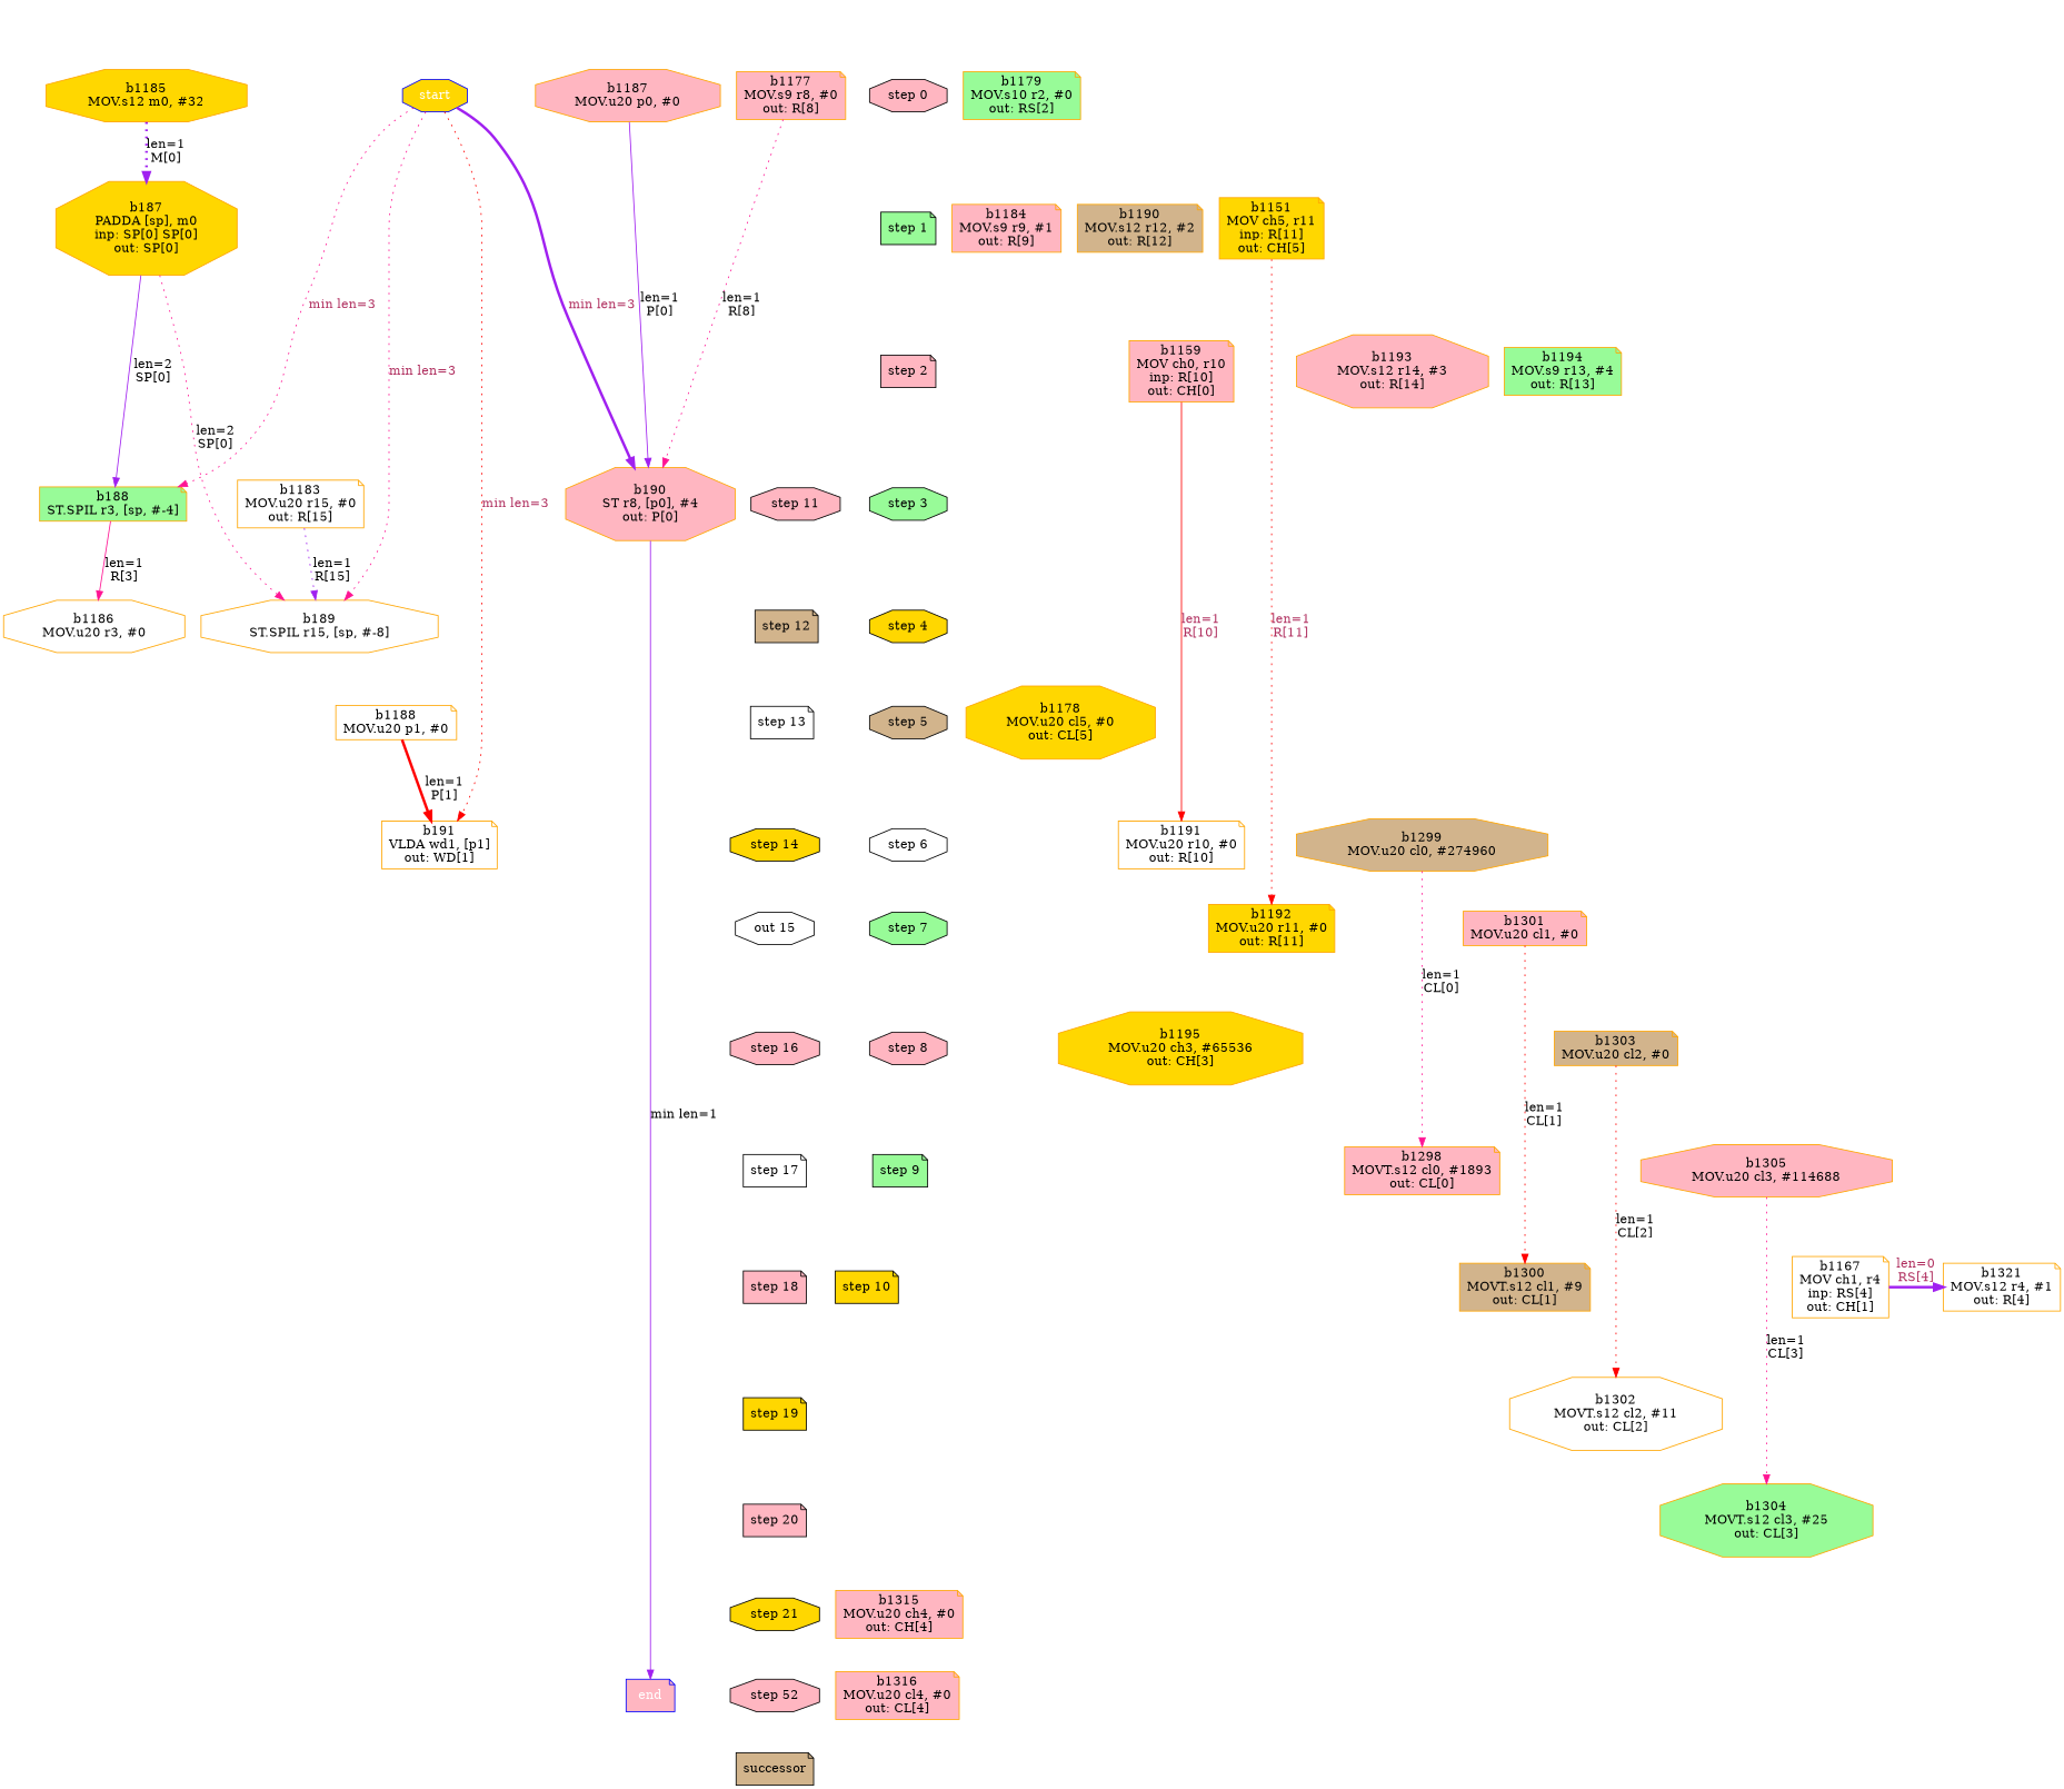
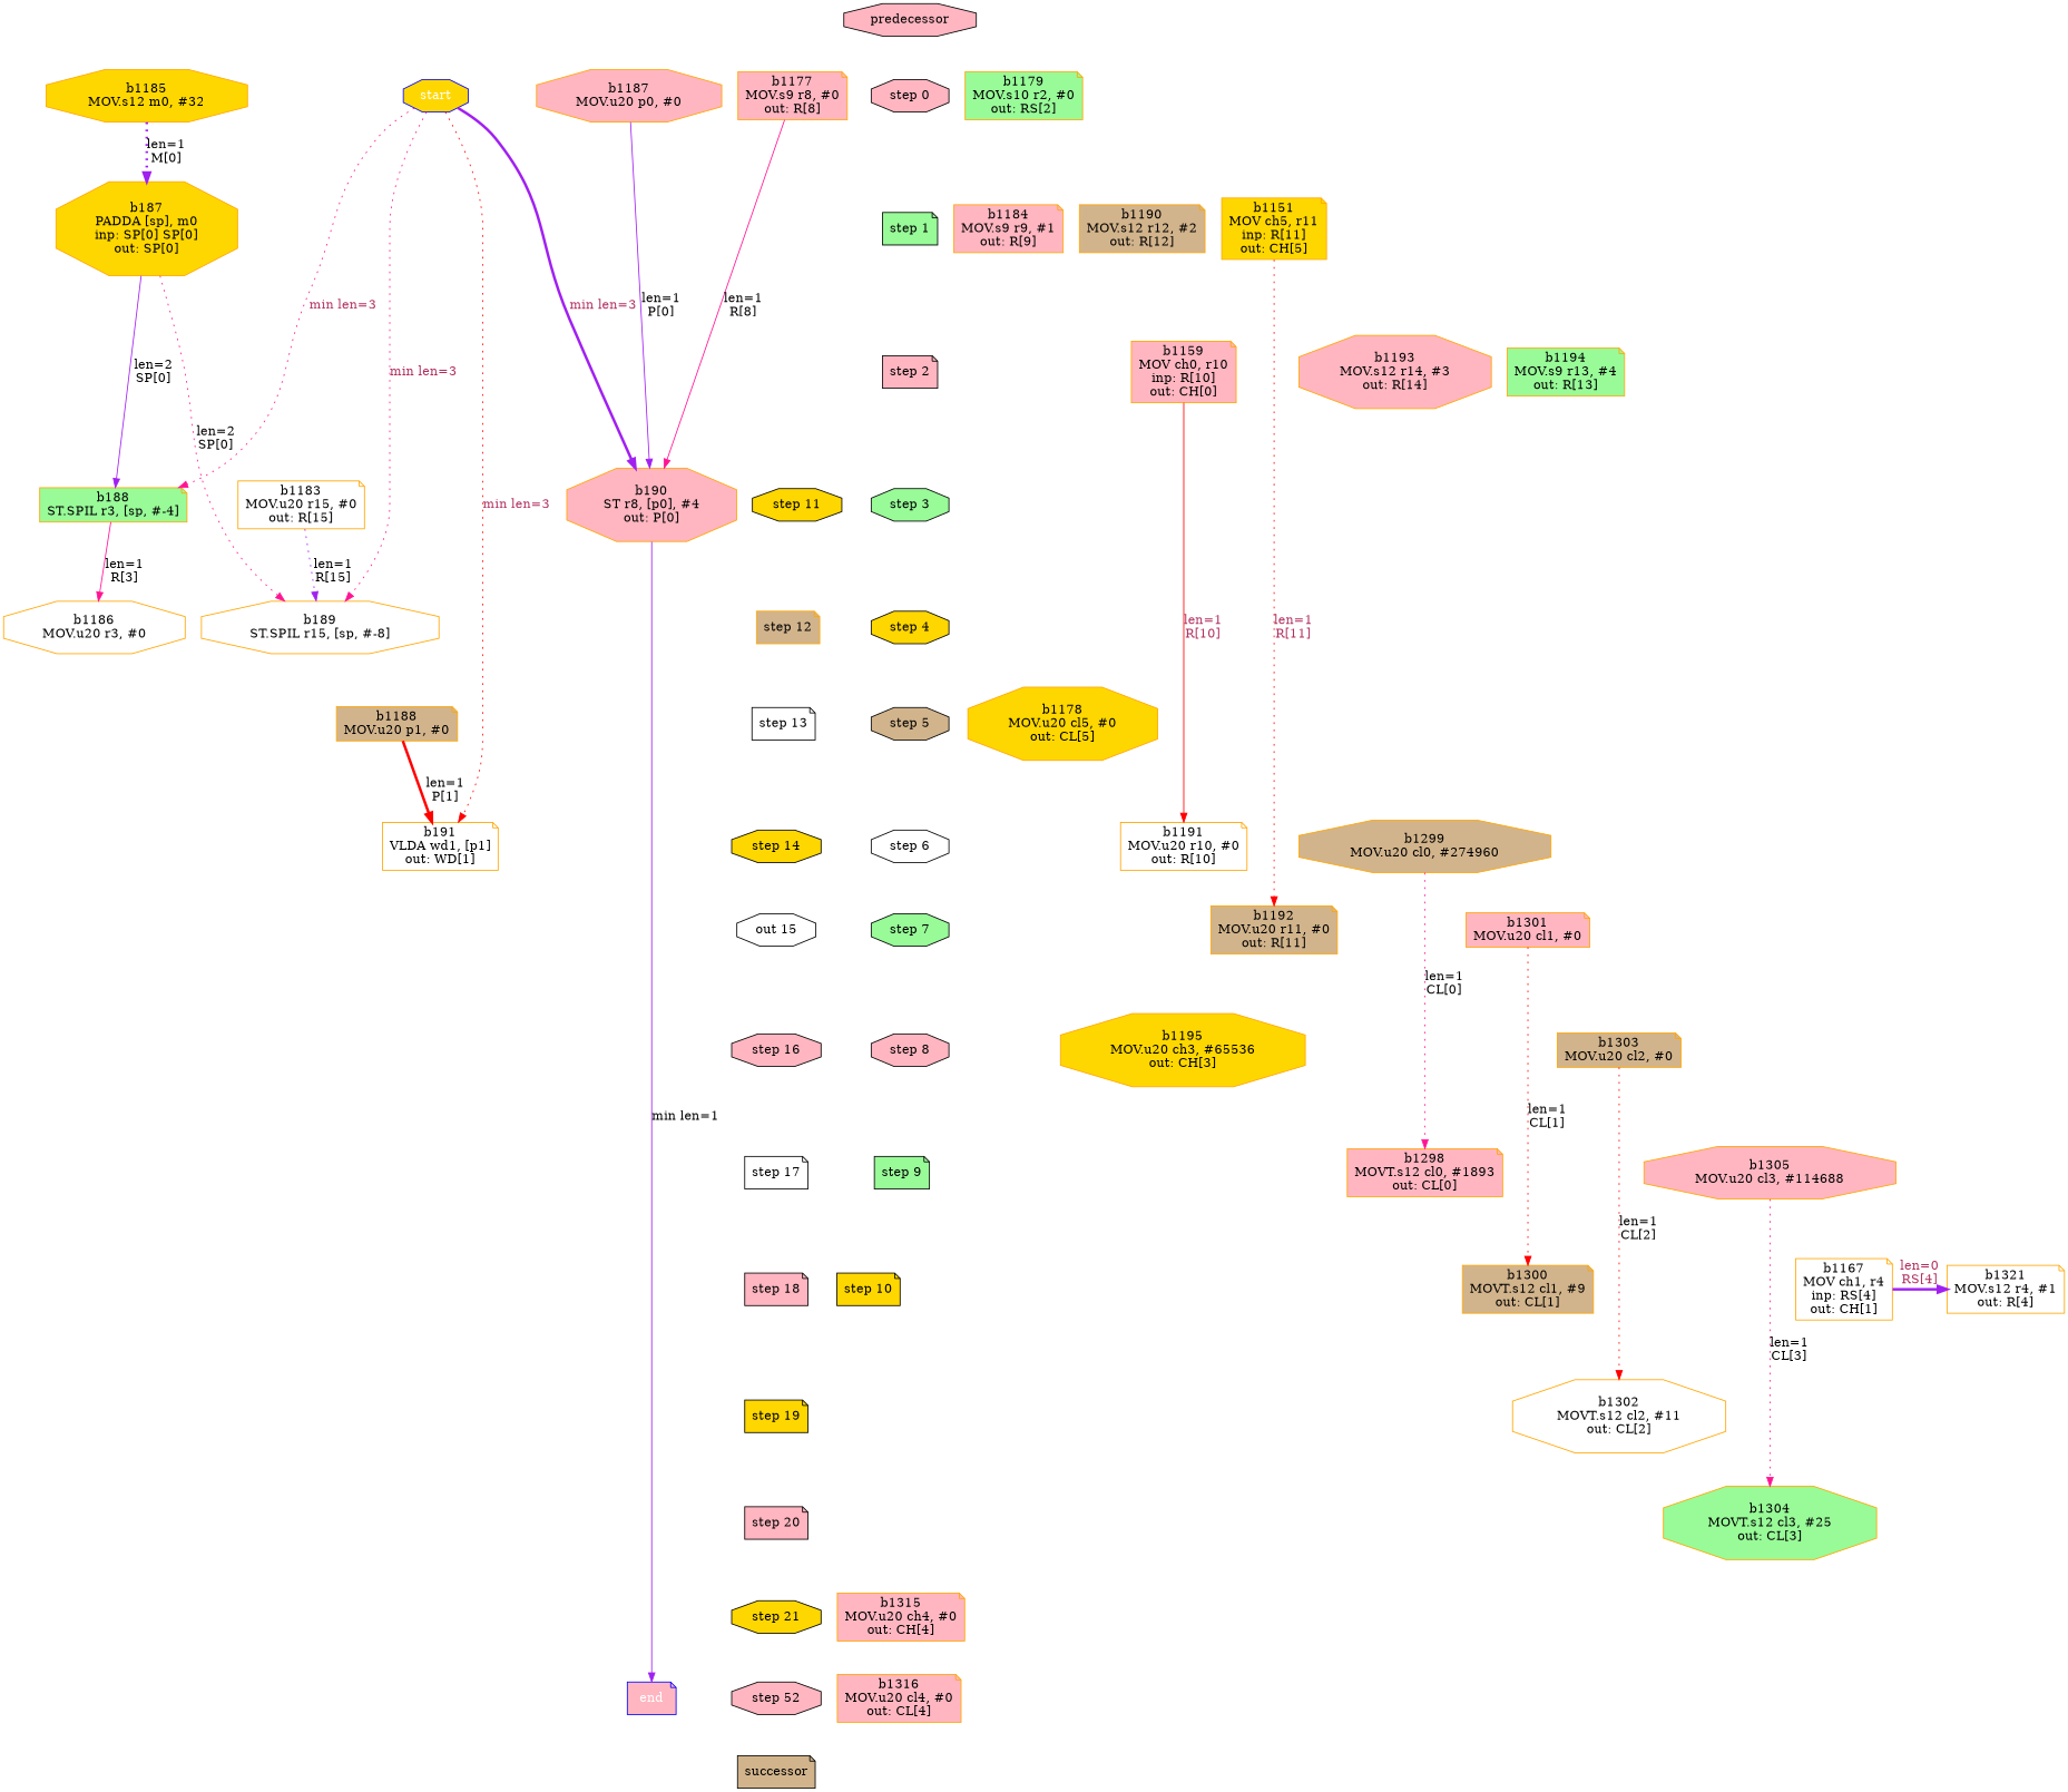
  digraph {
    node [color=orange fillcolor=lightpink fontcolor=black shape=note style=filled]
    edge [style=invis weight=9000]
    n1 [fillcolor=gold label="b187\nPADDA [sp], m0\ninp: SP[0] SP[0]\nout: SP[0]" shape=octagon]
    n2 [fillcolor=palegreen label="step 1" color="" fontcolor=""]
    n3 [fillcolor=palegreen label="b188\nST.SPIL r3, [sp, #-4]"]
-   n4 [label="step 11" shape=octagon color="" fontcolor=""]
+   n4 [fillcolor=gold label="step 11" shape=octagon color="" fontcolor=""]
    n5 [fillcolor=white label="b189\nST.SPIL r15, [sp, #-8]" shape=octagon]
-   n6 [fillcolor=tan label="step 12" color="" fontcolor=""]
+   n6 [fillcolor=tan label="step 12" fontcolor=""]
    n7 [label="b190\nST r8, [p0], #4\nout: P[0]" shape=octagon]
    n8 [fillcolor=palegreen label="step 3" shape=octagon color="" fontcolor=""]
    n9 [fillcolor=white label="b191\nVLDA wd1, [p1]\nout: WD[1]"]
    n10 [fillcolor=white label="step 6" shape=octagon color="" fontcolor=""]
    n11 [label="b1177\nMOV.s9 r8, #0\nout: R[8]"]
    n12 [label="step 0" shape=octagon color="" fontcolor=""]
    n13 [fillcolor=gold label="b1178\nMOV.u20 cl5, #0\nout: CL[5]" shape=octagon]
    n14 [fillcolor=white label="step 13" color="" fontcolor=""]
    n15 [fillcolor=palegreen label="b1179\nMOV.s10 r2, #0\nout: RS[2]"]
    n16 [fillcolor=white label="b1183\nMOV.u20 r15, #0\nout: R[15]"]
    n17 [label="b1184\nMOV.s9 r9, #1\nout: R[9]"]
    n18 [fillcolor=gold label="b1185\nMOV.s12 m0, #32" shape=octagon]
    n19 [fillcolor=white label="b1186\nMOV.u20 r3, #0" shape=octagon]
    n20 [fillcolor=gold label="step 4" shape=octagon color="" fontcolor=""]
    n21 [label="b1187\nMOV.u20 p0, #0" shape=octagon]
-   n22 [fillcolor=white label="b1188\nMOV.u20 p1, #0"]
+   n22 [fillcolor=tan label="b1188\nMOV.u20 p1, #0"]
    n23 [fillcolor=tan label="step 5" shape=octagon color="" fontcolor=""]
    n24 [fillcolor=tan label="b1190\nMOV.s12 r12, #2\nout: R[12]"]
    n25 [fillcolor=white label="b1191\nMOV.u20 r10, #0\nout: R[10]"]
    n26 [fillcolor=gold label="step 14" shape=octagon color="" fontcolor=""]
-   n27 [fillcolor=gold label="b1192\nMOV.u20 r11, #0\nout: R[11]"]
+   n27 [fillcolor=tan label="b1192\nMOV.u20 r11, #0\nout: R[11]"]
    n28 [fillcolor=white label="out 15" shape=octagon color="" fontcolor=""]
    n29 [label="b1193\nMOV.s12 r14, #3\nout: R[14]" shape=octagon]
    n30 [label="step 2" color="" fontcolor=""]
    n31 [fillcolor=palegreen label="b1194\nMOV.s9 r13, #4\nout: R[13]"]
    n32 [fillcolor=gold label="b1195\nMOV.u20 ch3, #65536\nout: CH[3]" shape=octagon]
    n33 [label="step 16" shape=octagon color="" fontcolor=""]
    n34 [label="b1298\nMOVT.s12 cl0, #1893\nout: CL[0]"]
    n35 [fillcolor=white label="step 17" color="" fontcolor=""]
    n36 [fillcolor=tan label="b1299\nMOV.u20 cl0, #274960" shape=octagon]
    n37 [fillcolor=tan label="b1300\nMOVT.s12 cl1, #9\nout: CL[1]"]
    n38 [label="step 18" color="" fontcolor=""]
    n39 [label="b1315\nMOV.u20 ch4, #0\nout: CH[4]"]
    n40 [fillcolor=gold label="step 21" shape=octagon color="" fontcolor=""]
    n41 [label="b1301\nMOV.u20 cl1, #0"]
    n42 [fillcolor=palegreen label="step 7" shape=octagon color="" fontcolor=""]
    n43 [fillcolor=white label="b1302\nMOVT.s12 cl2, #11\nout: CL[2]" shape=octagon]
    n44 [fillcolor=gold label="step 19" color="" fontcolor=""]
    n45 [fillcolor=tan label="b1303\nMOV.u20 cl2, #0"]
    n46 [label="step 8" shape=octagon color="" fontcolor=""]
    n47 [fillcolor=palegreen label="b1304\nMOVT.s12 cl3, #25\nout: CL[3]" shape=octagon]
    n48 [label="step 20" color="" fontcolor=""]
    n49 [label="b1305\nMOV.u20 cl3, #114688" shape=octagon]
    n50 [fillcolor=palegreen label="step 9" color="" fontcolor=""]
    n51 [fillcolor=gold label="b1151\nMOV ch5, r11\ninp: R[11]\nout: CH[5]"]
    n52 [label="b1159\nMOV ch0, r10\ninp: R[10]\nout: CH[0]"]
    n53 [fillcolor=white label="b1167\nMOV ch1, r4\ninp: RS[4]\nout: CH[1]"]
    n54 [fillcolor=gold label="step 10" color="" fontcolor=""]
    n55 [label="b1316\nMOV.u20 cl4, #0\nout: CL[4]"]
    n56 [label="step 52" shape=octagon color="" fontcolor=""]
    n57 [fillcolor=white label="b1321\nMOV.s12 r4, #1\nout: R[4]"]
    n58 [color=blue fillcolor=gold fontcolor=white label=start shape=octagon]
    n59 [color=blue fontcolor=white label=end]
    n60 [fillcolor=tan label=successor color="" fontcolor=""]
+   n61 [label=predecessor shape=octagon color="" fontcolor=""]
    subgraph sub_1 {
      rank=same
      n1
      n2
    }
    subgraph sub_2 {
      rank=same
      n3
      n4
    }
    subgraph sub_3 {
      rank=same
      n5
      n6
    }
    subgraph sub_4 {
      rank=same
      n7
      n8
    }
    subgraph sub_5 {
      rank=same
      n9
      n10
    }
    subgraph sub_6 {
      rank=same
      n11
      n12
    }
    subgraph sub_7 {
      rank=same
      n13
      n14
    }
    subgraph sub_8 {
      rank=same
      n12
      n15
    }
    subgraph sub_9 {
      rank=same
      n8
      n16
    }
    subgraph sub_10 {
      rank=same
      n2
      n17
    }
    subgraph sub_11 {
      rank=same
      n12
      n18
    }
    subgraph sub_12 {
      rank=same
      n19
      n20
    }
    subgraph sub_13 {
      rank=same
      n12
      n21
    }
    subgraph sub_14 {
      rank=same
      n22
      n23
    }
    subgraph sub_15 {
      rank=same
      n2
      n24
    }
    subgraph sub_16 {
      rank=same
      n25
      n26
    }
    subgraph sub_17 {
      rank=same
      n27
      n28
    }
    subgraph sub_18 {
      rank=same
      n29
      n30
    }
    subgraph sub_19 {
      rank=same
      n30
      n31
    }
    subgraph sub_20 {
      rank=same
      n32
      n33
    }
    subgraph sub_21 {
      rank=same
      n34
      n35
    }
    subgraph sub_22 {
      rank=same
      n10
      n36
    }
    subgraph sub_23 {
      rank=same
      n37
      n38
    }
    subgraph sub_24 {
      rank=same
      n39
      n40
    }
    subgraph sub_25 {
      rank=same
      n41
      n42
    }
    subgraph sub_26 {
      rank=same
      n43
      n44
    }
    subgraph sub_27 {
      rank=same
      n45
      n46
    }
    subgraph sub_28 {
      rank=same
      n47
      n48
    }
    subgraph sub_29 {
      rank=same
      n49
      n50
    }
    subgraph sub_30 {
      rank=same
      n2
      n51
    }
    subgraph sub_31 {
      rank=same
      n30
      n52
    }
    subgraph sub_32 {
      rank=same
      n53
      n54
    }
    subgraph sub_33 {
      rank=same
      n55
      n56
    }
    subgraph sub_34 {
      rank=same
      n54
      n57
    }
    subgraph sub_35 {
      rank=same
      n12
      n58
    }
    subgraph sub_36 {
      rank=same
      n56
      n59
    }
    n1 -> n3 [color=purple fontcolor=black label="len=2\nSP[0]" style=solid weight=1000]
    n1 -> n5 [color=deeppink fontcolor=black label="len=2\nSP[0]" style=dotted weight=1000]
    n2 -> n30
    n3 -> n19 [color=deeppink fontcolor=black label="len=1\nR[3]" style=solid weight=1000]
    n4 -> n6
    n6 -> n14
    n7 -> n59 [color=purple fontcolor=black label="min len=1" style=solid weight=1000]
    n8 -> n20
    n10 -> n42
-   n11 -> n7 [color=deeppink fontcolor=black label="len=1\nR[8]" style=dotted weight=1000]
+   n11 -> n7 [color=deeppink fontcolor=black label="len=1\nR[8]" style=solid weight=1000]
    n12 -> n2
    n14 -> n26
    n16 -> n5 [color=purple fontcolor=black label="len=1\nR[15]" style=dotted weight=1000]
    n18 -> n1 [color=purple fontcolor=black label="len=1\nM[0]" penwidth=3 style=dotted weight=1000]
    n20 -> n23
    n21 -> n7 [color=purple fontcolor=black label="len=1\nP[0]" style=solid weight=1000]
    n22 -> n9 [color=red fontcolor=black label="len=1\nP[1]" penwidth=3 style=solid weight=1000]
    n23 -> n10
    n26 -> n28
    n28 -> n33
    n30 -> n8
    n33 -> n35
    n35 -> n38
    n36 -> n34 [color=deeppink fontcolor=black label="len=1\nCL[0]" style=dotted weight=1000]
    n38 -> n44
    n40 -> n56
    n41 -> n37 [color=red fontcolor=black label="len=1\nCL[1]" style=dotted weight=1000]
    n42 -> n46
    n44 -> n48
    n45 -> n43 [color=red fontcolor=black label="len=1\nCL[2]" style=dotted weight=1000]
    n46 -> n50
    n48 -> n40
    n49 -> n47 [color=deeppink fontcolor=black label="len=1\nCL[3]" style=dotted weight=1000]
    n50 -> n54
    n51 -> n27 [color=red fontcolor=maroon label="len=1\nR[11]" style=dotted weight=1000]
    n52 -> n25 [color=red fontcolor=maroon label="len=1\nR[10]" style=solid weight=1000]
    n53 -> n57 [color=purple fontcolor=maroon label="len=0\nRS[4]" penwidth=3 style=solid weight=1000]
    n54 -> n4
    n56 -> n60
    n58 -> n3 [color=deeppink fontcolor=maroon label="min len=3" style=dotted weight=1000]
    n58 -> n5 [color=deeppink fontcolor=maroon label="min len=3" style=dotted weight=1000]
    n58 -> n7 [color=purple fontcolor=maroon label="min len=3" penwidth=3 style=solid weight=1000]
    n58 -> n9 [color=red fontcolor=maroon label="min len=3" style=dotted weight=1000]
+   n61 -> n12
  }
